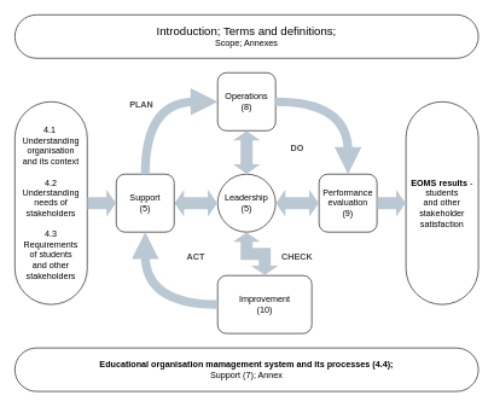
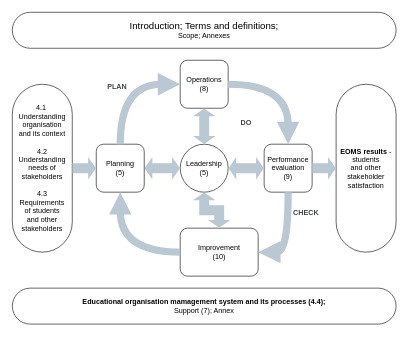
  <mxCell id="0" />
  <mxCell id="1" parent="0" />
  <mxCell id="2" value="&lt;font style=&quot;font-size: 16px;&quot;&gt;Introduction; Terms and definitions;&lt;/font&gt;&lt;br&gt;Scope; Annexes" style="rounded=1;whiteSpace=wrap;html=1;arcSize=50;" vertex="1" parent="1"><mxGeometry x="20" y="20" width="640" height="60" as="geometry" /></mxCell>
  <mxCell id="3" value="Operations&lt;br&gt;(8)" style="rounded=1;whiteSpace=wrap;html=1;" vertex="1" parent="1"><mxGeometry x="300" y="100" width="80" height="80" as="geometry" /></mxCell>
  <mxCell id="4" value="Leadership&lt;br&gt;(5)" style="ellipse;whiteSpace=wrap;html=1;" vertex="1" parent="1"><mxGeometry x="300" y="240" width="80" height="80" as="geometry" /></mxCell>
  <mxCell id="5" value="Improvement&lt;br&gt;(10)" style="rounded=1;whiteSpace=wrap;html=1;" vertex="1" parent="1"><mxGeometry x="300" y="380" width="130" height="80" as="geometry" /></mxCell>
  <mxCell id="6" value="Performance evaluation&lt;br&gt;(9)" style="rounded=1;whiteSpace=wrap;html=1;" vertex="1" parent="1"><mxGeometry x="440" y="240" width="80" height="80" as="geometry" /></mxCell>
  <mxCell id="7" style="edgeStyle=orthogonalEdgeStyle;rounded=0;orthogonalLoop=1;jettySize=auto;html=1;exitX=1;exitY=0.5;exitDx=0;exitDy=0;entryX=0;entryY=0.5;entryDx=0;entryDy=0;startArrow=classic;startFill=1;shape=flexArrow;startSize=4;endSize=4;fillColor=#bac8d3;strokeColor=none;width=16.571;" edge="1" parent="1" source="8" target="4"><mxGeometry relative="1" as="geometry" /></mxCell>
- <mxCell id="8" value="Support&lt;br&gt;(5)" style="rounded=1;whiteSpace=wrap;html=1;" vertex="1" parent="1"><mxGeometry x="160" y="240" width="80" height="80" as="geometry" /></mxCell>
+ <mxCell id="8" value="Planning&lt;br&gt;(5)" style="rounded=1;whiteSpace=wrap;html=1;" vertex="1" parent="1"><mxGeometry x="160" y="240" width="80" height="80" as="geometry" /></mxCell>
  <mxCell id="9" style="edgeStyle=orthogonalEdgeStyle;rounded=0;orthogonalLoop=1;jettySize=auto;html=1;exitX=1;exitY=0.5;exitDx=0;exitDy=0;entryX=0;entryY=0.5;entryDx=0;entryDy=0;startArrow=classic;startFill=1;shape=flexArrow;startSize=4;endSize=4;fillColor=#bac8d3;strokeColor=none;width=16.571;" edge="1" parent="1" source="4" target="6"><mxGeometry relative="1" as="geometry"><mxPoint x="380" y="279.71" as="sourcePoint" /><mxPoint x="434" y="279.71" as="targetPoint" /></mxGeometry></mxCell>
  <mxCell id="10" style="edgeStyle=orthogonalEdgeStyle;rounded=0;orthogonalLoop=1;jettySize=auto;html=1;exitX=0.5;exitY=1;exitDx=0;exitDy=0;entryX=0.5;entryY=0;entryDx=0;entryDy=0;startArrow=classic;startFill=1;shape=flexArrow;startSize=4;endSize=4;fillColor=#bac8d3;strokeColor=none;width=16.571;" edge="1" parent="1" source="4" target="5"><mxGeometry relative="1" as="geometry"><mxPoint x="310" y="340" as="sourcePoint" /><mxPoint x="370" y="340" as="targetPoint" /></mxGeometry></mxCell>
  <mxCell id="11" style="edgeStyle=orthogonalEdgeStyle;rounded=0;orthogonalLoop=1;jettySize=auto;html=1;exitX=0.5;exitY=1;exitDx=0;exitDy=0;entryX=0.5;entryY=0;entryDx=0;entryDy=0;startArrow=classic;startFill=1;shape=flexArrow;startSize=4;endSize=4;fillColor=#bac8d3;strokeColor=none;width=16.571;" edge="1" parent="1" source="3" target="4"><mxGeometry relative="1" as="geometry"><mxPoint x="350" y="190" as="sourcePoint" /><mxPoint x="350" y="250" as="targetPoint" /></mxGeometry></mxCell>
  <mxCell id="12" style="rounded=0;orthogonalLoop=1;jettySize=auto;html=1;exitX=1;exitY=0.5;exitDx=0;exitDy=0;entryX=0.5;entryY=0;entryDx=0;entryDy=0;startArrow=none;startFill=0;fillColor=#bac8d3;strokeColor=#BAC8D3;edgeStyle=orthogonalEdgeStyle;curved=1;strokeWidth=12;endArrow=block;endFill=1;" edge="1" parent="1" source="3" target="6"><mxGeometry relative="1" as="geometry"><mxPoint x="440" y="140" as="sourcePoint" /><mxPoint x="440" y="200" as="targetPoint" /><Array as="points"><mxPoint x="480" y="140" /></Array></mxGeometry></mxCell>
+ <mxCell id="13" style="rounded=0;orthogonalLoop=1;jettySize=auto;html=1;exitX=0.5;exitY=1;exitDx=0;exitDy=0;entryX=1;entryY=0.5;entryDx=0;entryDy=0;startArrow=none;startFill=0;fillColor=#bac8d3;strokeColor=#BAC8D3;edgeStyle=orthogonalEdgeStyle;curved=1;strokeWidth=12;endArrow=block;endFill=1;" edge="1" parent="1" source="6" target="5"><mxGeometry relative="1" as="geometry"><mxPoint x="450" y="420" as="sourcePoint" /><mxPoint x="550" y="520" as="targetPoint" /><Array as="points"><mxPoint x="480" y="420" /></Array></mxGeometry></mxCell>
  <mxCell id="14" style="rounded=0;orthogonalLoop=1;jettySize=auto;html=1;exitX=0;exitY=0.5;exitDx=0;exitDy=0;entryX=0.5;entryY=1;entryDx=0;entryDy=0;startArrow=none;startFill=0;fillColor=#bac8d3;strokeColor=#BAC8D3;edgeStyle=orthogonalEdgeStyle;curved=1;strokeWidth=12;endArrow=block;endFill=1;" edge="1" parent="1" source="5" target="8"><mxGeometry relative="1" as="geometry"><mxPoint x="620" y="410" as="sourcePoint" /><mxPoint x="520" y="510" as="targetPoint" /></mxGeometry></mxCell>
  <mxCell id="15" style="rounded=0;orthogonalLoop=1;jettySize=auto;html=1;exitX=0.5;exitY=0;exitDx=0;exitDy=0;entryX=0;entryY=0.5;entryDx=0;entryDy=0;startArrow=none;startFill=0;fillColor=#bac8d3;strokeColor=#BAC8D3;edgeStyle=orthogonalEdgeStyle;curved=1;strokeWidth=12;endArrow=block;endFill=1;" edge="1" parent="1" source="8" target="3"><mxGeometry relative="1" as="geometry"><mxPoint x="310" y="550" as="sourcePoint" /><mxPoint x="210" y="450" as="targetPoint" /></mxGeometry></mxCell>
  <mxCell id="16" value="&lt;b&gt;&lt;font style=&quot;color: rgb(64, 68, 71);&quot;&gt;PLAN&lt;/font&gt;&lt;/b&gt;" style="text;html=1;align=center;verticalAlign=middle;whiteSpace=wrap;rounded=0;" vertex="1" parent="1"><mxGeometry x="165" y="130" width="60" height="30" as="geometry" /></mxCell>
  <mxCell id="17" value="&lt;b&gt;&lt;font style=&quot;color: rgb(64, 68, 71);&quot;&gt;DO&lt;/font&gt;&lt;/b&gt;" style="text;html=1;align=center;verticalAlign=middle;whiteSpace=wrap;rounded=0;" vertex="1" parent="1"><mxGeometry x="380" y="190" width="60" height="30" as="geometry" /></mxCell>
- <mxCell id="18" value="&lt;b&gt;&lt;font style=&quot;color: rgb(64, 68, 71);&quot;&gt;CHECK&lt;/font&gt;&lt;/b&gt;" style="text;html=1;align=center;verticalAlign=middle;whiteSpace=wrap;rounded=0;" vertex="1" parent="1"><mxGeometry x="380" y="340" width="60" height="30" as="geometry" /></mxCell>
- <mxCell id="19" value="&lt;b&gt;&lt;font style=&quot;color: rgb(64, 68, 71);&quot;&gt;ACT&lt;/font&gt;&lt;/b&gt;" style="text;html=1;align=center;verticalAlign=middle;whiteSpace=wrap;rounded=0;" vertex="1" parent="1"><mxGeometry x="240" y="340" width="60" height="30" as="geometry" /></mxCell>
+ <mxCell id="18" value="&lt;b&gt;&lt;font style=&quot;color: rgb(64, 68, 71);&quot;&gt;CHECK&lt;/font&gt;&lt;/b&gt;" style="text;html=1;align=center;verticalAlign=middle;whiteSpace=wrap;rounded=0;" vertex="1" parent="1"><mxGeometry x="480" y="340" width="60" height="30" as="geometry" /></mxCell>
  <mxCell id="20" value="&lt;font&gt;&lt;b&gt;Educational organisation mamagement system and its processes (4.4);&lt;/b&gt;&lt;br&gt;Support (7); Annex&lt;/font&gt;" style="rounded=1;whiteSpace=wrap;html=1;arcSize=50;" vertex="1" parent="1"><mxGeometry x="20" y="480" width="640" height="60" as="geometry" /></mxCell>
  <mxCell id="21" value="&lt;b&gt;EOMS results&lt;/b&gt; -&lt;br&gt;students &lt;br&gt;and other &lt;br&gt;stakeholder satisfaction" style="rounded=1;whiteSpace=wrap;html=1;arcSize=50;" vertex="1" parent="1"><mxGeometry x="560" y="140" width="100" height="280" as="geometry" /></mxCell>
  <mxCell id="22" value="4.1&amp;nbsp;&lt;br&gt;Understanding organisation&lt;br&gt;and its context&lt;div&gt;&lt;br&gt;&lt;div&gt;4.2&lt;br&gt;Understanding&lt;br&gt;needs of&lt;br&gt;stakeholders&lt;/div&gt;&lt;div&gt;&lt;br&gt;&lt;/div&gt;&lt;div&gt;4.3&lt;br&gt;Requirements&lt;br&gt;of students&lt;br&gt;and other&lt;br&gt;stakeholders&lt;/div&gt;&lt;/div&gt;" style="rounded=1;whiteSpace=wrap;html=1;arcSize=50;" vertex="1" parent="1"><mxGeometry x="20" y="140" width="100" height="280" as="geometry" /></mxCell>
  <mxCell id="23" style="edgeStyle=orthogonalEdgeStyle;rounded=0;orthogonalLoop=1;jettySize=auto;html=1;exitX=1;exitY=0.5;exitDx=0;exitDy=0;entryX=0;entryY=0.5;entryDx=0;entryDy=0;startArrow=none;startFill=0;shape=flexArrow;startSize=4;endSize=4;fillColor=#bac8d3;strokeColor=none;width=16.571;" edge="1" parent="1" source="22" target="8"><mxGeometry relative="1" as="geometry"><mxPoint x="70" y="279.71" as="sourcePoint" /><mxPoint x="130" y="279.71" as="targetPoint" /></mxGeometry></mxCell>
  <mxCell id="24" style="edgeStyle=orthogonalEdgeStyle;rounded=0;orthogonalLoop=1;jettySize=auto;html=1;exitX=1;exitY=0.5;exitDx=0;exitDy=0;startArrow=none;startFill=0;shape=flexArrow;startSize=4;endSize=4;fillColor=#bac8d3;strokeColor=none;width=16.571;entryX=0;entryY=0.5;entryDx=0;entryDy=0;" edge="1" parent="1" source="6" target="21"><mxGeometry relative="1" as="geometry"><mxPoint x="620" y="60" as="sourcePoint" /><mxPoint x="680" y="100" as="targetPoint" /></mxGeometry></mxCell>
